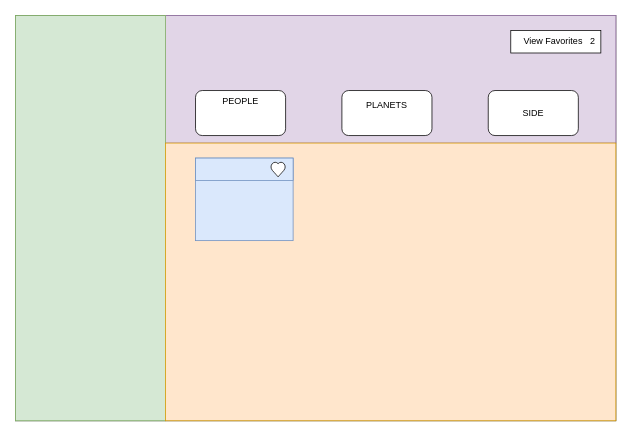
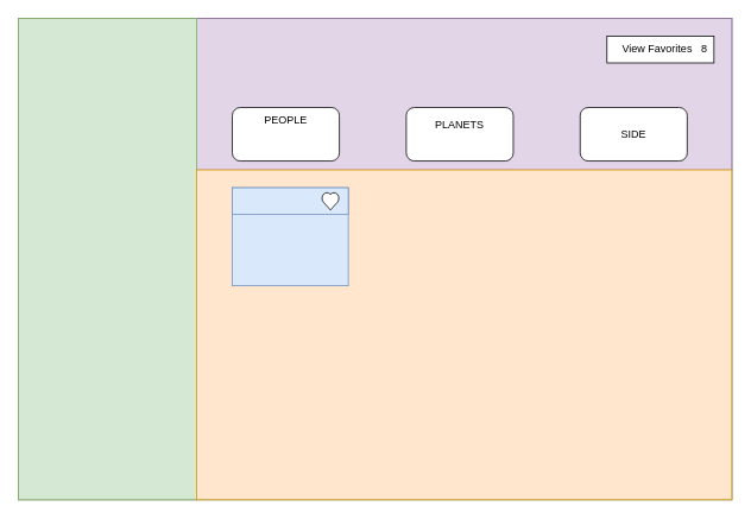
  <mxCell id="0" />
  <mxCell id="1" parent="0" />
  <mxCell id="2" value="" style="rounded=0;whiteSpace=wrap;html=1;" parent="1" vertex="1"><mxGeometry x="780" y="45" width="20" height="20" as="geometry" /></mxCell>
  <mxCell id="3" value="" style="rounded=0;whiteSpace=wrap;html=1;" parent="1" vertex="1"><mxGeometry x="20" y="20" width="800" height="540" as="geometry" /></mxCell>
  <mxCell id="4" value="" style="rounded=0;whiteSpace=wrap;html=1;fillColor=#e1d5e7;strokeColor=#9673a6;" parent="1" vertex="1"><mxGeometry x="220" y="20" width="600" height="170" as="geometry" /></mxCell>
  <mxCell id="5" value="" style="rounded=0;whiteSpace=wrap;html=1;fillColor=#d5e8d4;strokeColor=#82b366;" parent="1" vertex="1"><mxGeometry x="20" y="20" width="200" height="540" as="geometry" /></mxCell>
  <mxCell id="6" value="" style="rounded=1;whiteSpace=wrap;html=1;" parent="1" vertex="1"><mxGeometry x="260" y="120" width="120" height="60" as="geometry" /></mxCell>
  <mxCell id="7" value="" style="rounded=1;whiteSpace=wrap;html=1;" parent="1" vertex="1"><mxGeometry x="455" y="120" width="120" height="60" as="geometry" /></mxCell>
  <mxCell id="8" value="" style="rounded=1;whiteSpace=wrap;html=1;" parent="1" vertex="1"><mxGeometry x="650" y="120" width="120" height="60" as="geometry" /></mxCell>
  <mxCell id="9" value="PEOPLE" style="text;html=1;strokeColor=none;fillColor=none;align=center;verticalAlign=middle;whiteSpace=wrap;rounded=0;" parent="1" vertex="1"><mxGeometry x="300" y="125" width="40" height="20" as="geometry" /></mxCell>
  <mxCell id="10" value="PLANETS" style="text;html=1;strokeColor=none;fillColor=none;align=center;verticalAlign=middle;whiteSpace=wrap;rounded=0;" parent="1" vertex="1"><mxGeometry x="495" y="130" width="40" height="20" as="geometry" /></mxCell>
  <mxCell id="11" value="SIDE" style="text;html=1;strokeColor=none;fillColor=none;align=center;verticalAlign=middle;whiteSpace=wrap;rounded=0;" parent="1" vertex="1"><mxGeometry x="690" y="140" width="40" height="20" as="geometry" /></mxCell>
  <mxCell id="12" value="" style="rounded=0;whiteSpace=wrap;html=1;fillColor=#ffe6cc;strokeColor=#d79b00;" parent="1" vertex="1"><mxGeometry x="220" y="190" width="600" height="370" as="geometry" /></mxCell>
  <mxCell id="13" value="" style="rounded=0;whiteSpace=wrap;html=1;" parent="1" vertex="1"><mxGeometry x="680" y="40" width="120" height="30" as="geometry" /></mxCell>
- <mxCell id="14" value="View Favorites&amp;nbsp; &amp;nbsp;2" style="text;html=1;strokeColor=none;fillColor=none;align=center;verticalAlign=middle;whiteSpace=wrap;rounded=0;" parent="1" vertex="1"><mxGeometry x="690" y="45" width="110" height="20" as="geometry" /></mxCell>
+ <mxCell id="14" value="View Favorites&amp;nbsp; &amp;nbsp;8" style="text;html=1;strokeColor=none;fillColor=none;align=center;verticalAlign=middle;whiteSpace=wrap;rounded=0;" parent="1" vertex="1"><mxGeometry x="690" y="45" width="110" height="20" as="geometry" /></mxCell>
  <mxCell id="15" value="" style="rounded=0;whiteSpace=wrap;html=1;fillColor=#dae8fc;strokeColor=#6c8ebf;" parent="1" vertex="1"><mxGeometry x="260" y="210" width="130" height="110" as="geometry" /></mxCell>
  <mxCell id="16" value="" style="rounded=0;whiteSpace=wrap;html=1;fillColor=#dae8fc;strokeColor=#6c8ebf;" parent="1" vertex="1"><mxGeometry x="260" y="210" width="130" height="30" as="geometry" /></mxCell>
  <mxCell id="17" value="" style="verticalLabelPosition=bottom;verticalAlign=top;html=1;shape=mxgraph.basic.heart" parent="1" vertex="1"><mxGeometry x="360" y="215" width="20" height="20" as="geometry" /></mxCell>
